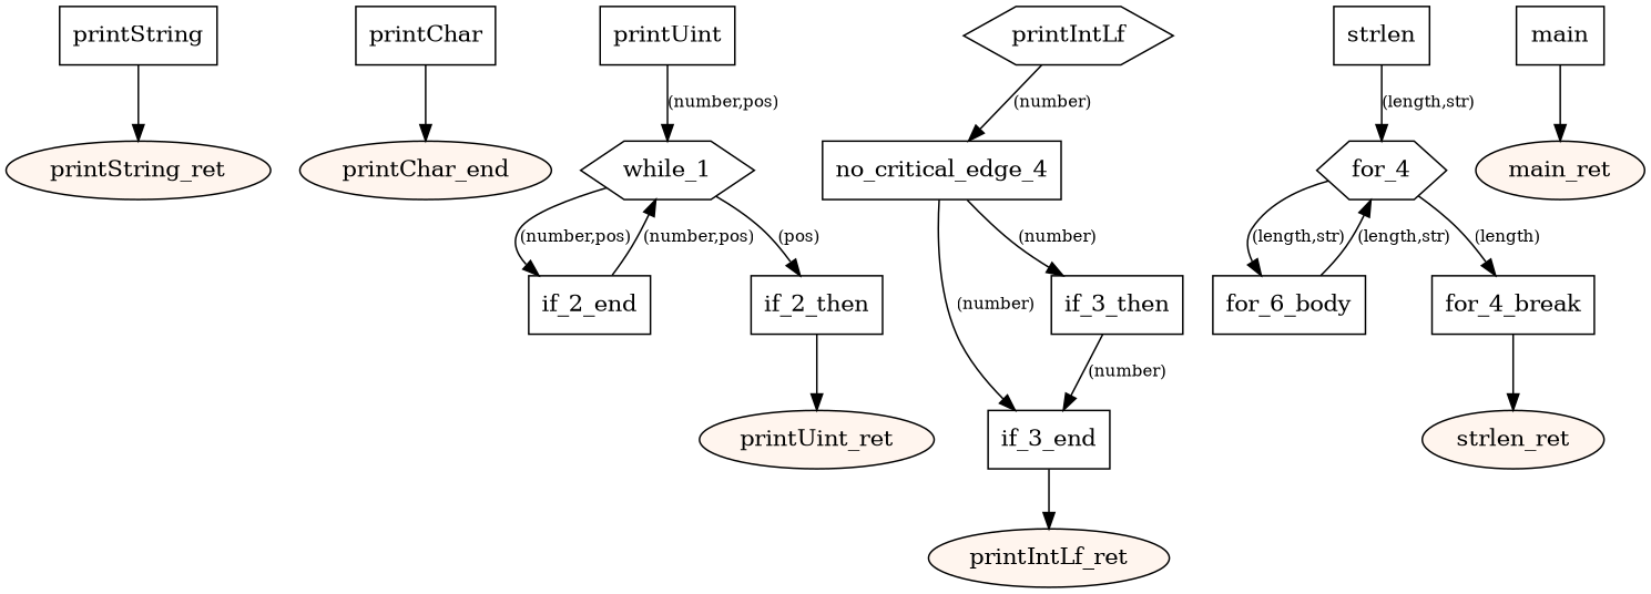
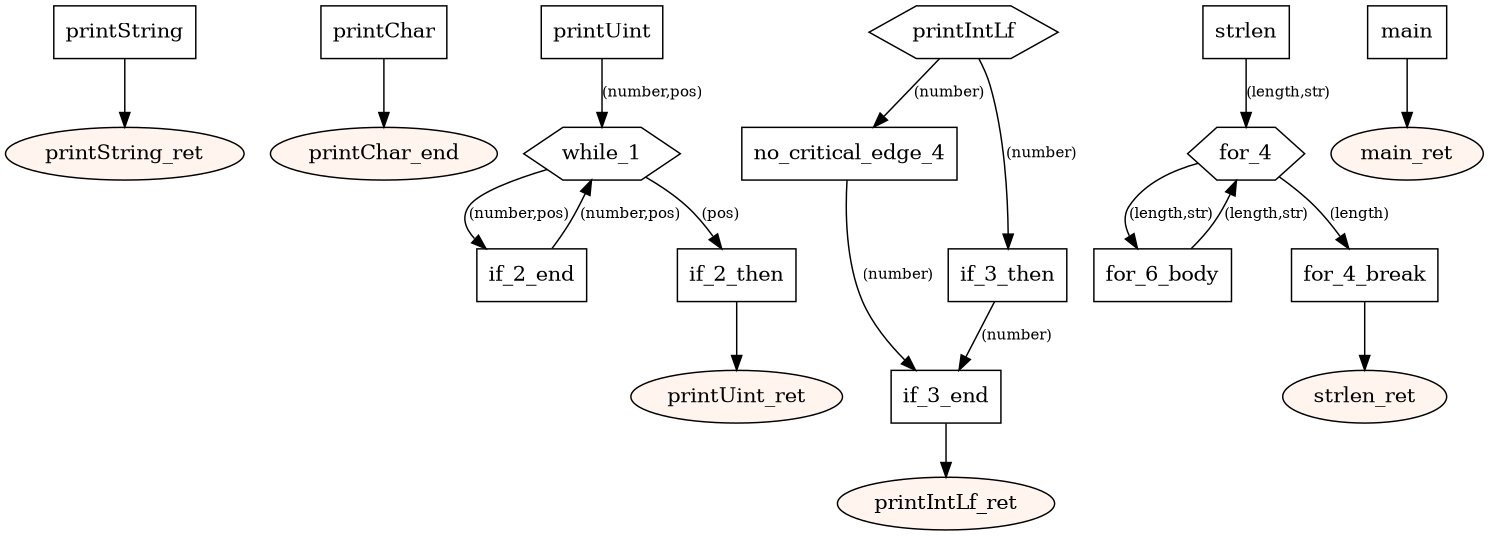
  digraph {
    node [shape=box]
    edge [fontsize="10pt"]
    n1 [label=printString]
    n2 [fillcolor="#fff5ee" label=printString_ret shape=oval style=filled]
    n3 [label=printChar]
    n4 [fillcolor="#fff5ee" label=printChar_end shape=oval style=filled]
    n5 [label=printUint]
    n6 [label=while_1 shape=hexagon]
    n7 [label=if_2_end]
    n8 [label=if_2_then]
    n9 [fillcolor="#fff5ee" label=printUint_ret shape=oval style=filled]
    n10 [label=printIntLf shape=hexagon]
    n11 [label=no_critical_edge_4]
    n12 [label=if_3_then]
    n13 [label=if_3_end]
    n14 [fillcolor="#fff5ee" label=printIntLf_ret shape=oval style=filled]
    n15 [label=strlen]
    n16 [label=for_4 shape=hexagon]
    n17 [label=for_6_body]
    n18 [label=for_4_break]
    n19 [fillcolor="#fff5ee" label=strlen_ret shape=oval style=filled]
    n20 [label=main]
    n21 [fillcolor="#fff5ee" label=main_ret shape=oval style=filled]
    subgraph sub_1 {
      n1
      n2
    }
    subgraph sub_2 {
      n3
      n4
    }
    subgraph sub_3 {
      n5
      n6
      n7
      n8
      n9
    }
    subgraph sub_4 {
      n10
      n11
      n12
      n13
      n14
    }
    subgraph sub_5 {
      n15
      n16
      n17
      n18
      n19
    }
    subgraph sub_6 {
      n20
      n21
    }
    n1 -> n2
    n3 -> n4
    n5 -> n6 [label="(number,pos)"]
    n6 -> n7 [label="(number,pos)"]
    n6 -> n8 [label="(pos)"]
    n7 -> n6 [label="(number,pos)"]
    n8 -> n9
    n10 -> n11 [label="(number)"]
-   n11 -> n12 [label="(number)"]
+   n10 -> n12 [label="(number)"]
    n11 -> n13 [label="(number)"]
    n12 -> n13 [label="(number)"]
    n13 -> n14
    n15 -> n16 [label="(length,str)"]
    n16 -> n17 [label="(length,str)"]
    n16 -> n18 [label="(length)"]
    n17 -> n16 [label="(length,str)"]
    n18 -> n19
    n20 -> n21
  }
